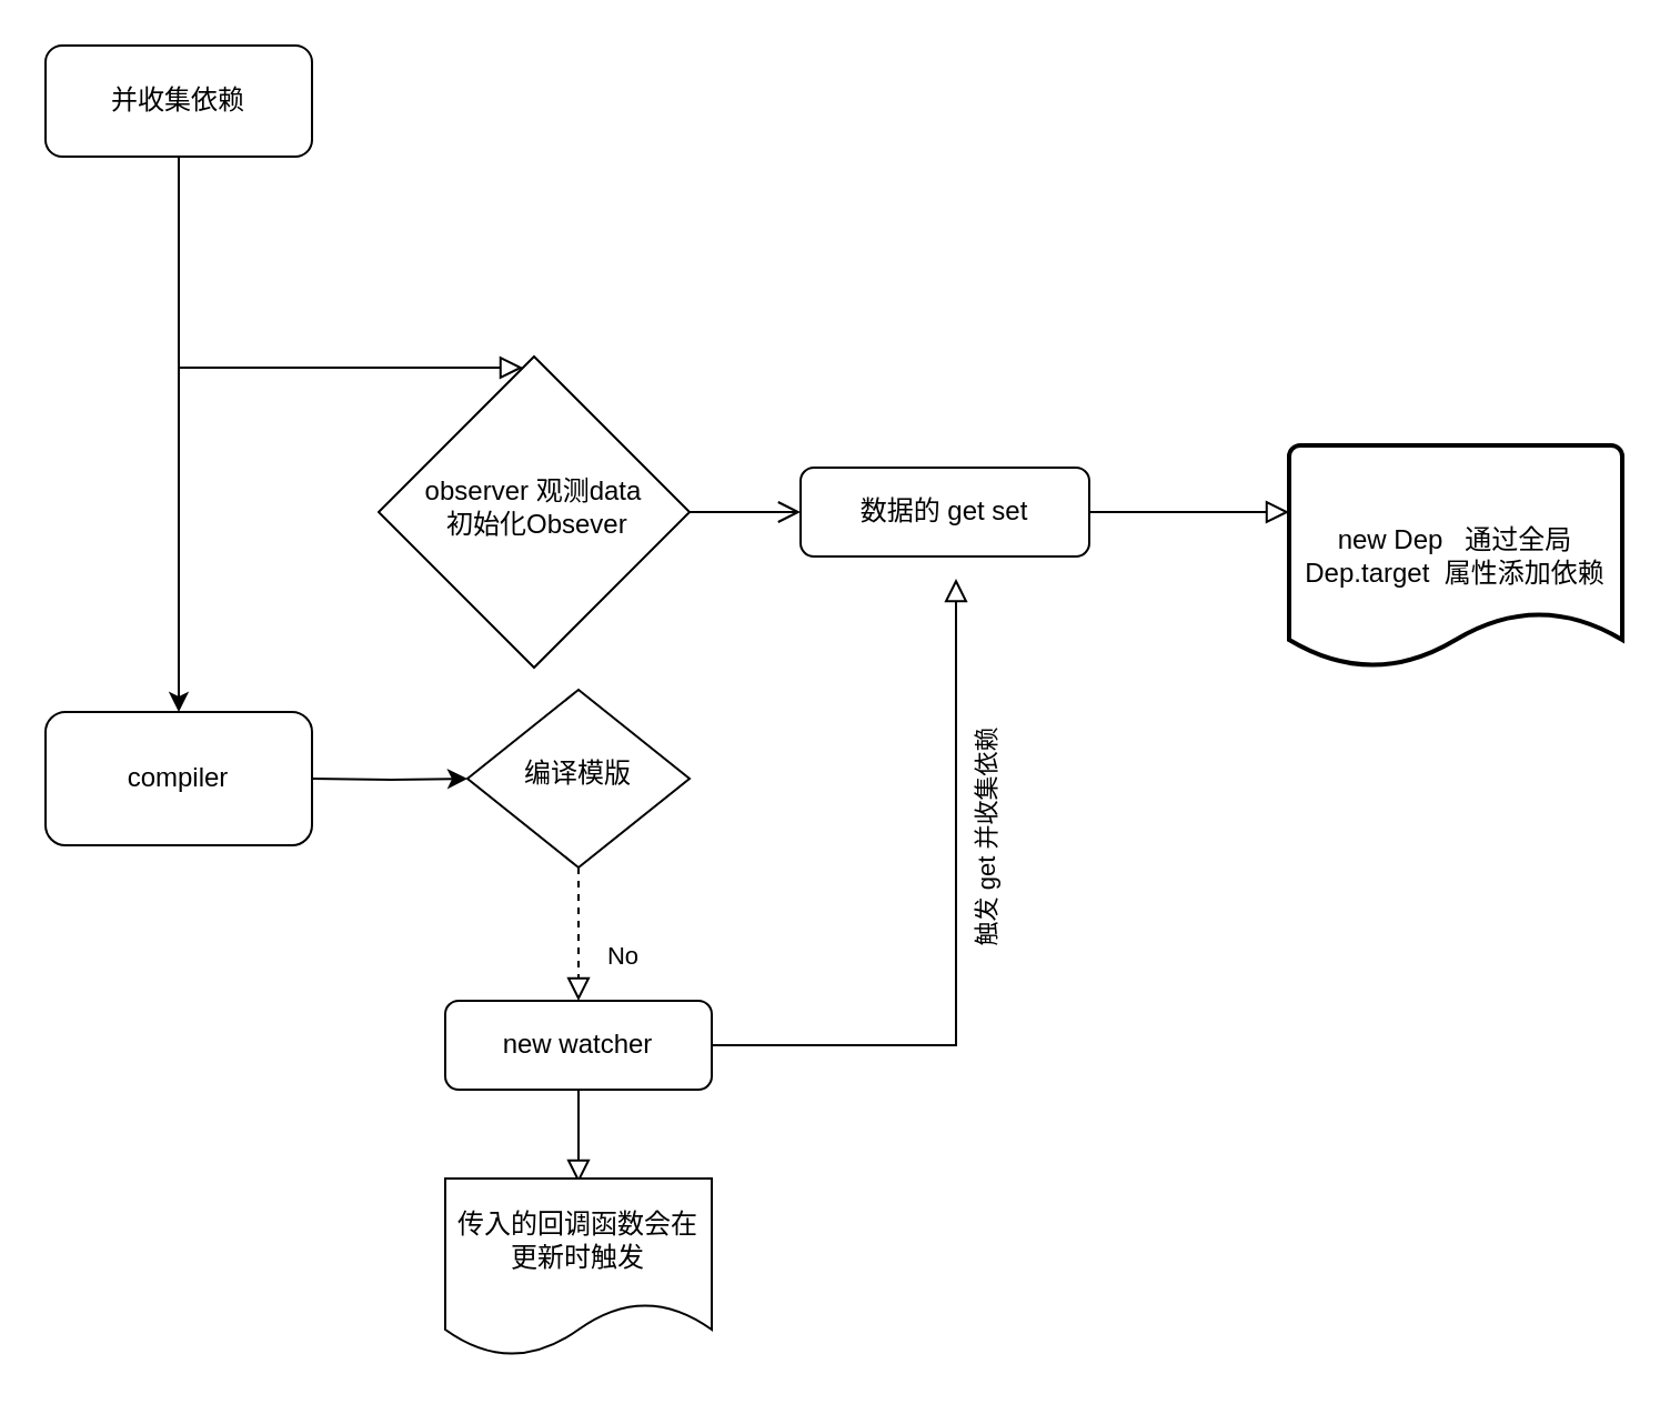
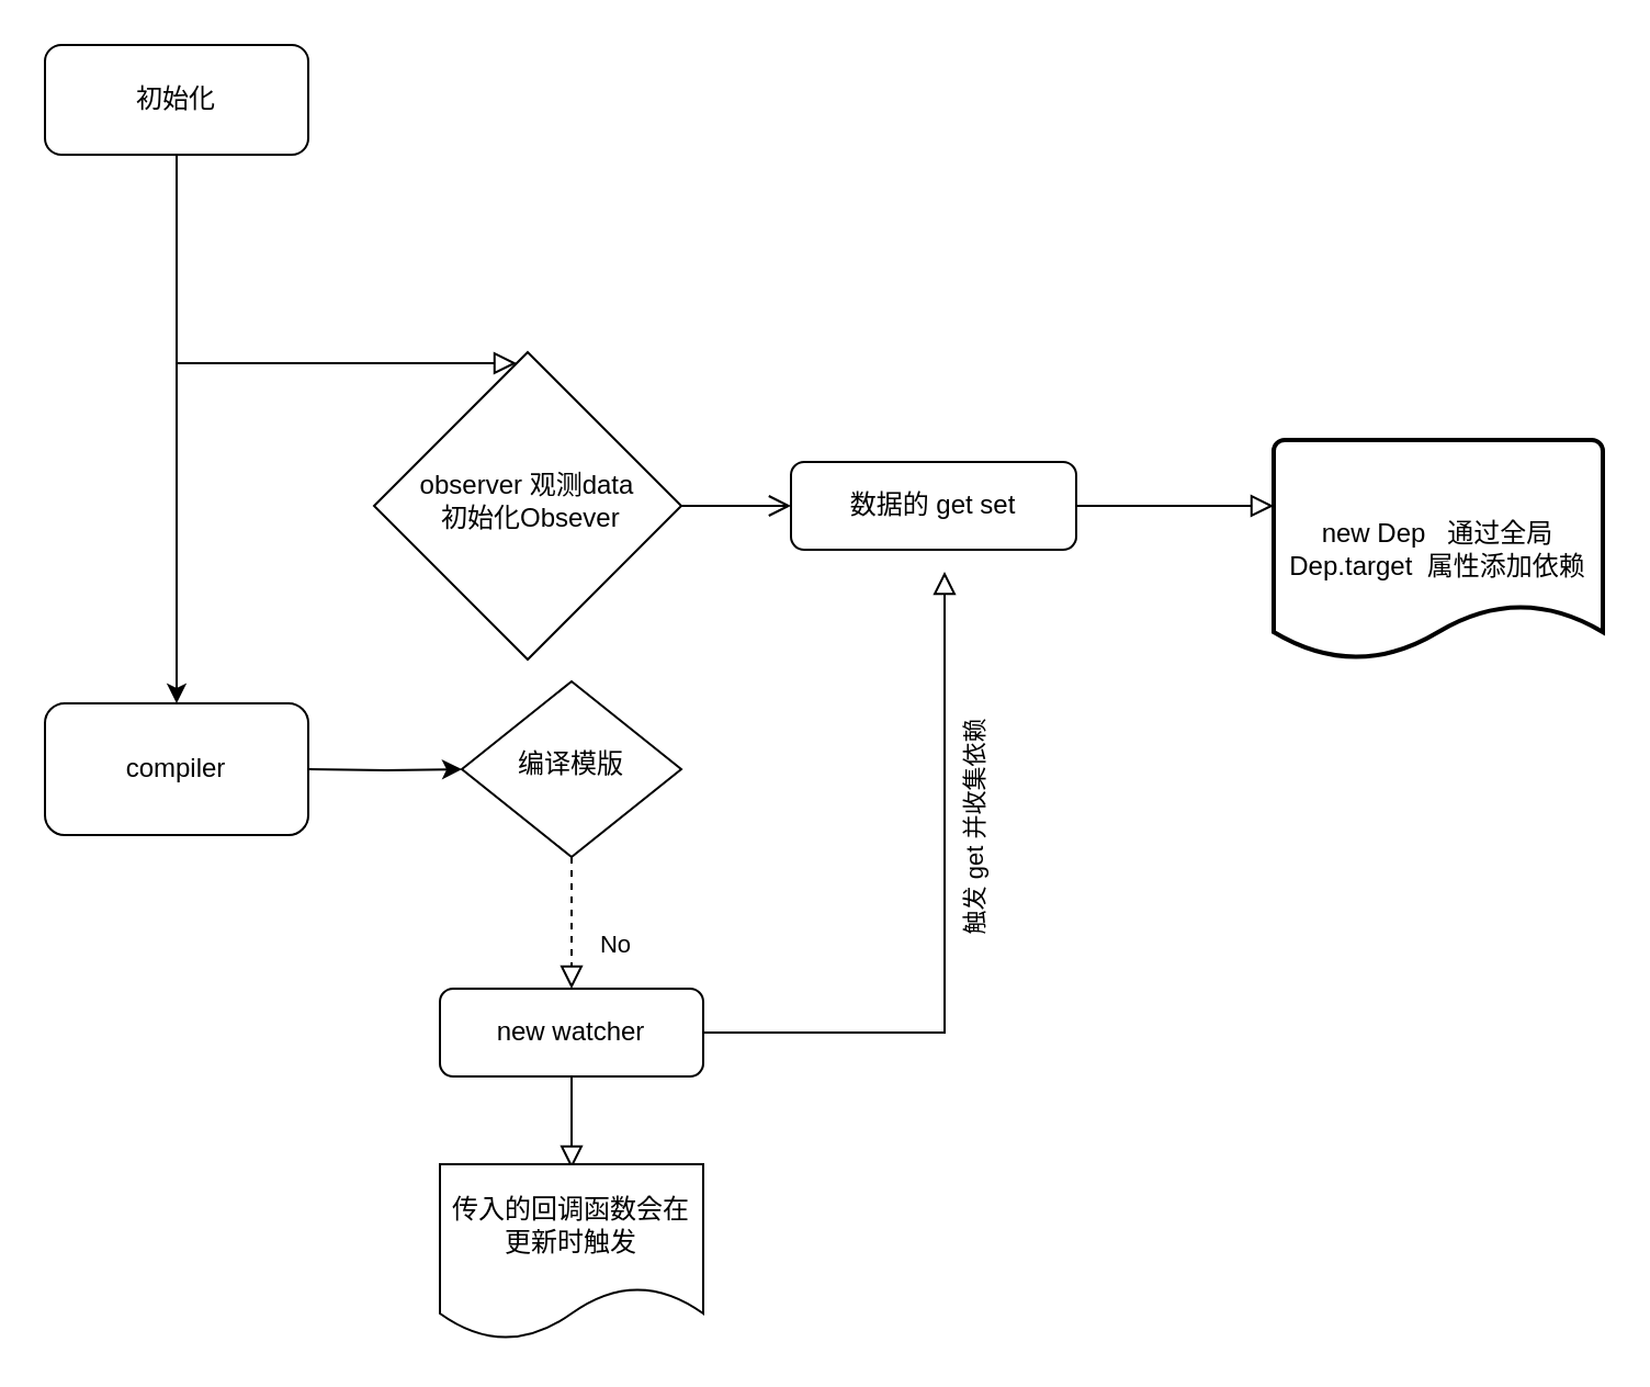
  <mxCell id="0" />
  <mxCell id="1" parent="0" />
  <mxCell id="2" value="" style="rounded=0;html=1;jettySize=auto;orthogonalLoop=1;fontSize=11;endArrow=block;endFill=0;endSize=8;strokeWidth=1;shadow=0;labelBackgroundColor=none;edgeStyle=orthogonalEdgeStyle;" parent="1" source="4" target="6" edge="1"><mxGeometry relative="1" as="geometry"><Array as="points"><mxPoint x="260" y="165" /><mxPoint x="260" y="165" /></Array></mxGeometry></mxCell>
  <mxCell id="3" value="" style="edgeStyle=orthogonalEdgeStyle;rounded=0;orthogonalLoop=1;jettySize=auto;html=1;" edge="1" parent="1" source="4" target="17"><mxGeometry relative="1" as="geometry" /></mxCell>
- <mxCell id="4" value="并收集依赖" style="rounded=1;whiteSpace=wrap;html=1;fontSize=12;glass=0;strokeWidth=1;shadow=0;" parent="1" vertex="1"><mxGeometry x="20" y="20" width="120" height="50" as="geometry" /></mxCell>
+ <mxCell id="4" value="初始化" style="rounded=1;whiteSpace=wrap;html=1;fontSize=12;glass=0;strokeWidth=1;shadow=0;" parent="1" vertex="1"><mxGeometry x="20" y="20" width="120" height="50" as="geometry" /></mxCell>
  <mxCell id="5" value="" style="edgeStyle=orthogonalEdgeStyle;rounded=0;html=1;jettySize=auto;orthogonalLoop=1;fontSize=11;endArrow=open;endFill=0;endSize=8;strokeWidth=1;shadow=0;labelBackgroundColor=none;" parent="1" source="6" target="8" edge="1"><mxGeometry y="10" relative="1" as="geometry"><mxPoint as="offset" /></mxGeometry></mxCell>
  <mxCell id="6" value="observer 观测data&lt;br&gt;&lt;span style=&quot;white-space: pre;&quot;&gt; &lt;/span&gt;初始化Obsever" style="rhombus;whiteSpace=wrap;html=1;shadow=0;fontFamily=Helvetica;fontSize=12;align=center;strokeWidth=1;spacing=6;spacingTop=-4;" parent="1" vertex="1"><mxGeometry x="170" y="160" width="140" height="140" as="geometry" /></mxCell>
  <mxCell id="7" style="rounded=0;html=1;jettySize=auto;orthogonalLoop=1;fontSize=11;endArrow=block;endFill=0;endSize=8;strokeWidth=1;shadow=0;labelBackgroundColor=none;edgeStyle=orthogonalEdgeStyle;" parent="1" source="8" edge="1"><mxGeometry relative="1" as="geometry"><mxPoint x="580" y="230" as="targetPoint" /></mxGeometry></mxCell>
  <mxCell id="8" value="数据的 get set" style="rounded=1;whiteSpace=wrap;html=1;fontSize=12;glass=0;strokeWidth=1;shadow=0;" parent="1" vertex="1"><mxGeometry x="360" y="210" width="130" height="40" as="geometry" /></mxCell>
  <mxCell id="9" value="No" style="rounded=0;html=1;jettySize=auto;orthogonalLoop=1;fontSize=11;endArrow=block;endFill=0;endSize=8;strokeWidth=1;shadow=0;labelBackgroundColor=none;edgeStyle=orthogonalEdgeStyle;dashed=1;" parent="1" source="11" target="14" edge="1"><mxGeometry x="0.333" y="20" relative="1" as="geometry"><mxPoint as="offset" /></mxGeometry></mxCell>
  <mxCell id="10" style="edgeStyle=orthogonalEdgeStyle;rounded=0;orthogonalLoop=1;jettySize=auto;html=1;entryX=0;entryY=0.5;entryDx=0;entryDy=0;" edge="1" parent="1" target="11"><mxGeometry relative="1" as="geometry"><mxPoint x="110" y="350" as="targetPoint" /><mxPoint x="140" y="350" as="sourcePoint" /><Array as="points" /></mxGeometry></mxCell>
  <mxCell id="11" value="编译模版" style="rhombus;whiteSpace=wrap;html=1;shadow=0;fontFamily=Helvetica;fontSize=12;align=center;strokeWidth=1;spacing=6;spacingTop=-4;" parent="1" vertex="1"><mxGeometry x="210" y="310" width="100" height="80" as="geometry" /></mxCell>
  <mxCell id="12" value="触发 get 并收集&lt;font face=&quot;Verdana&quot;&gt;依赖&lt;/font&gt;" style="rounded=0;html=1;jettySize=auto;orthogonalLoop=1;fontSize=11;endArrow=block;endFill=0;endSize=8;strokeWidth=1;shadow=0;labelBackgroundColor=none;edgeStyle=orthogonalEdgeStyle;horizontal=0;verticalAlign=bottom;" parent="1" source="14" edge="1"><mxGeometry x="0.25" y="-20" relative="1" as="geometry"><mxPoint x="430" y="260" as="targetPoint" /><Array as="points"><mxPoint x="430" y="470" /></Array><mxPoint as="offset" /></mxGeometry></mxCell>
  <mxCell id="13" style="rounded=0;html=1;jettySize=auto;orthogonalLoop=1;fontSize=11;endArrow=block;endFill=0;endSize=8;strokeWidth=1;shadow=0;labelBackgroundColor=none;edgeStyle=orthogonalEdgeStyle;" parent="1" source="14" edge="1"><mxGeometry relative="1" as="geometry"><mxPoint x="260" y="532" as="targetPoint" /></mxGeometry></mxCell>
  <mxCell id="14" value="new watcher" style="rounded=1;whiteSpace=wrap;html=1;fontSize=12;glass=0;strokeWidth=1;shadow=0;" parent="1" vertex="1"><mxGeometry x="200" y="450" width="120" height="40" as="geometry" /></mxCell>
  <mxCell id="15" value="传入的回调函数会在更新时触发" style="shape=document;whiteSpace=wrap;html=1;boundedLbl=1;" parent="1" vertex="1"><mxGeometry x="200" y="530" width="120" height="80" as="geometry" /></mxCell>
  <mxCell id="16" value="new Dep&amp;nbsp; &amp;nbsp;通过全局 Dep.target&amp;nbsp; 属性添加依赖" style="strokeWidth=2;html=1;shape=mxgraph.flowchart.document2;whiteSpace=wrap;size=0.25;" parent="1" vertex="1"><mxGeometry x="580" y="200" width="150" height="100" as="geometry" /></mxCell>
  <mxCell id="17" value="compiler" style="whiteSpace=wrap;html=1;rounded=1;glass=0;strokeWidth=1;shadow=0;" vertex="1" parent="1"><mxGeometry x="20" y="320" width="120" height="60" as="geometry" /></mxCell>
